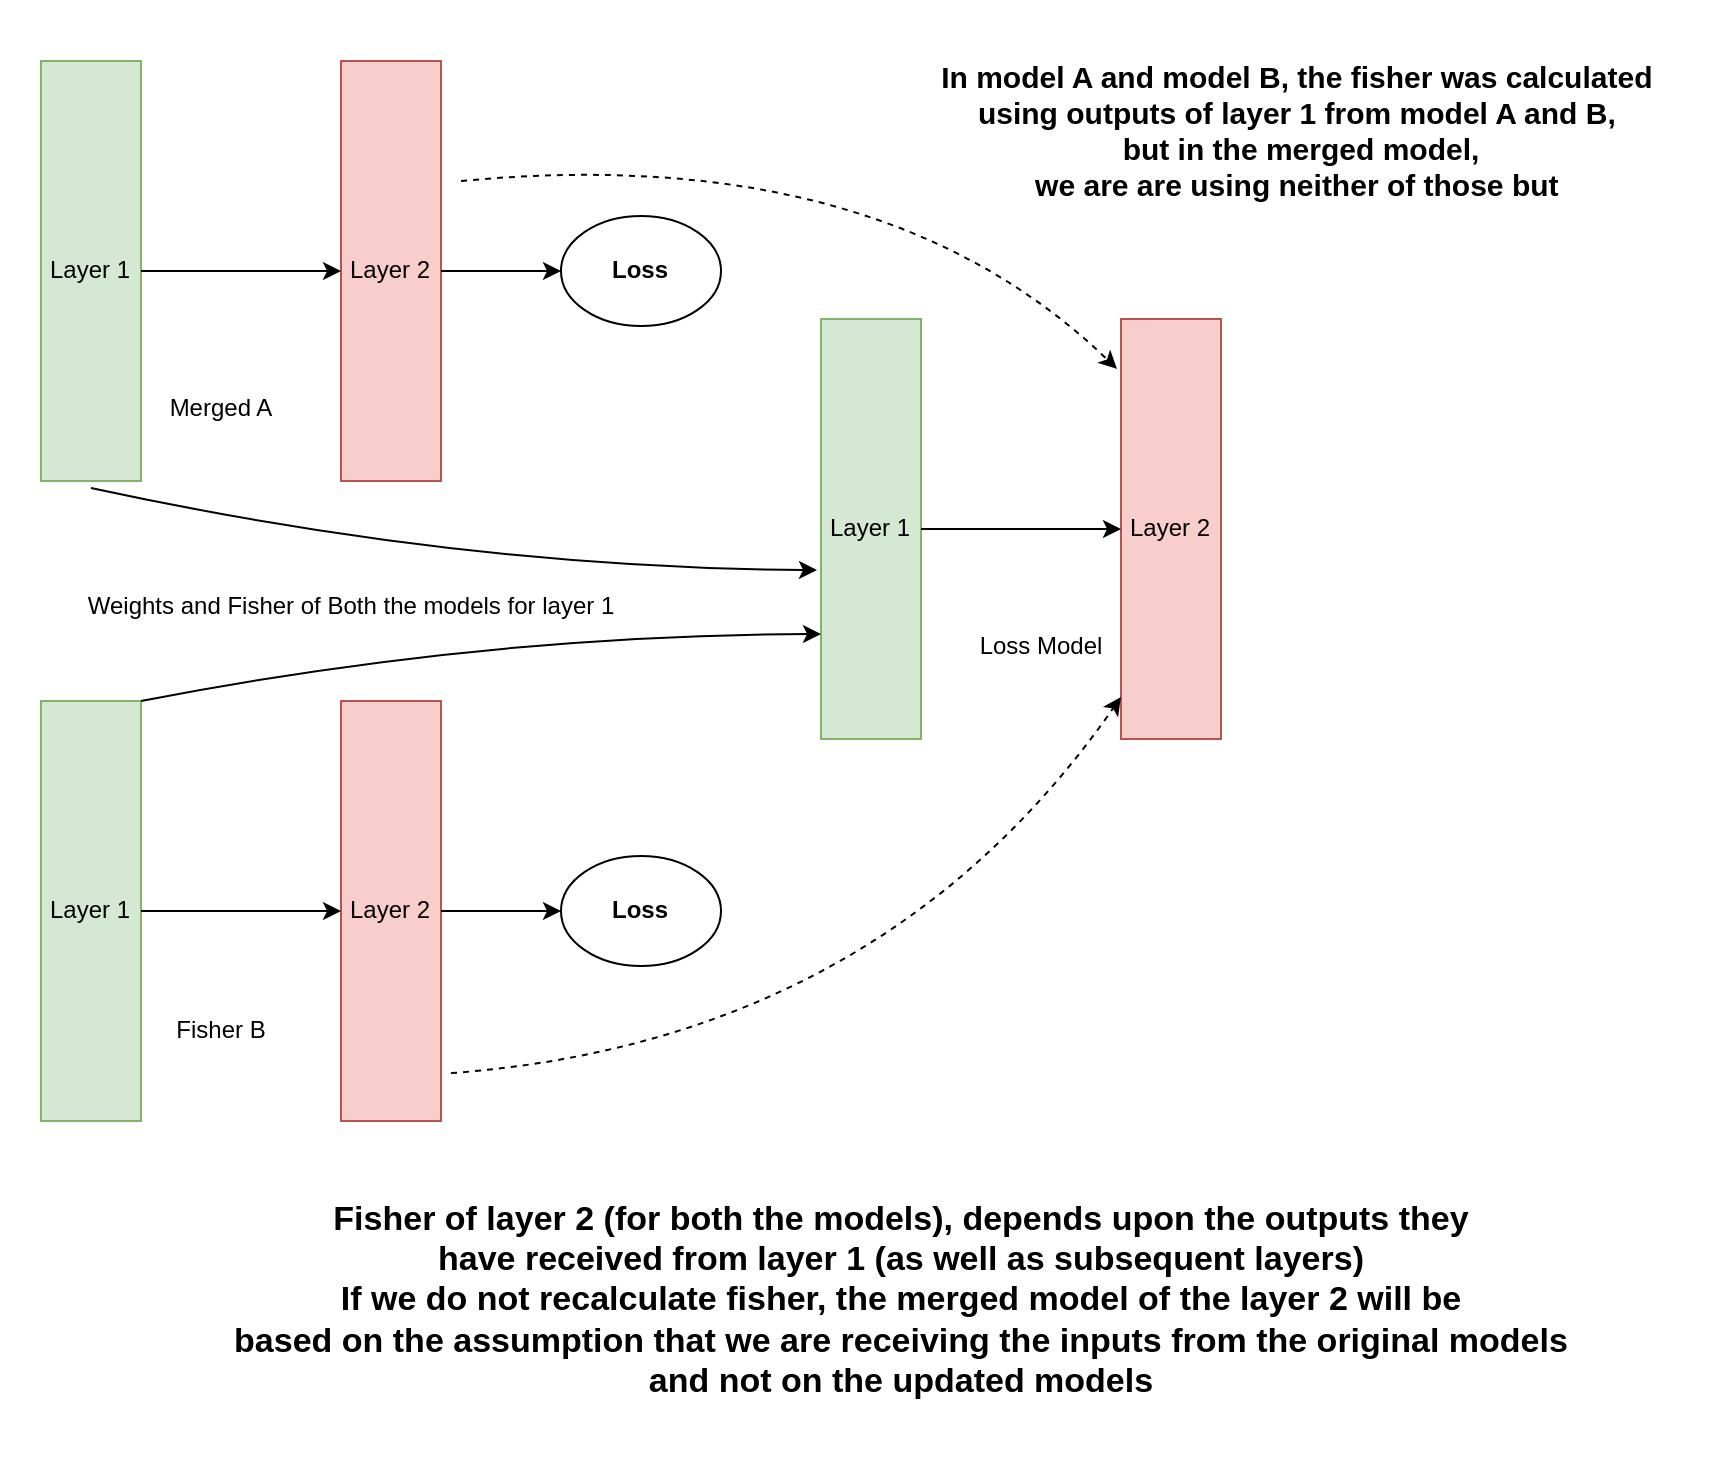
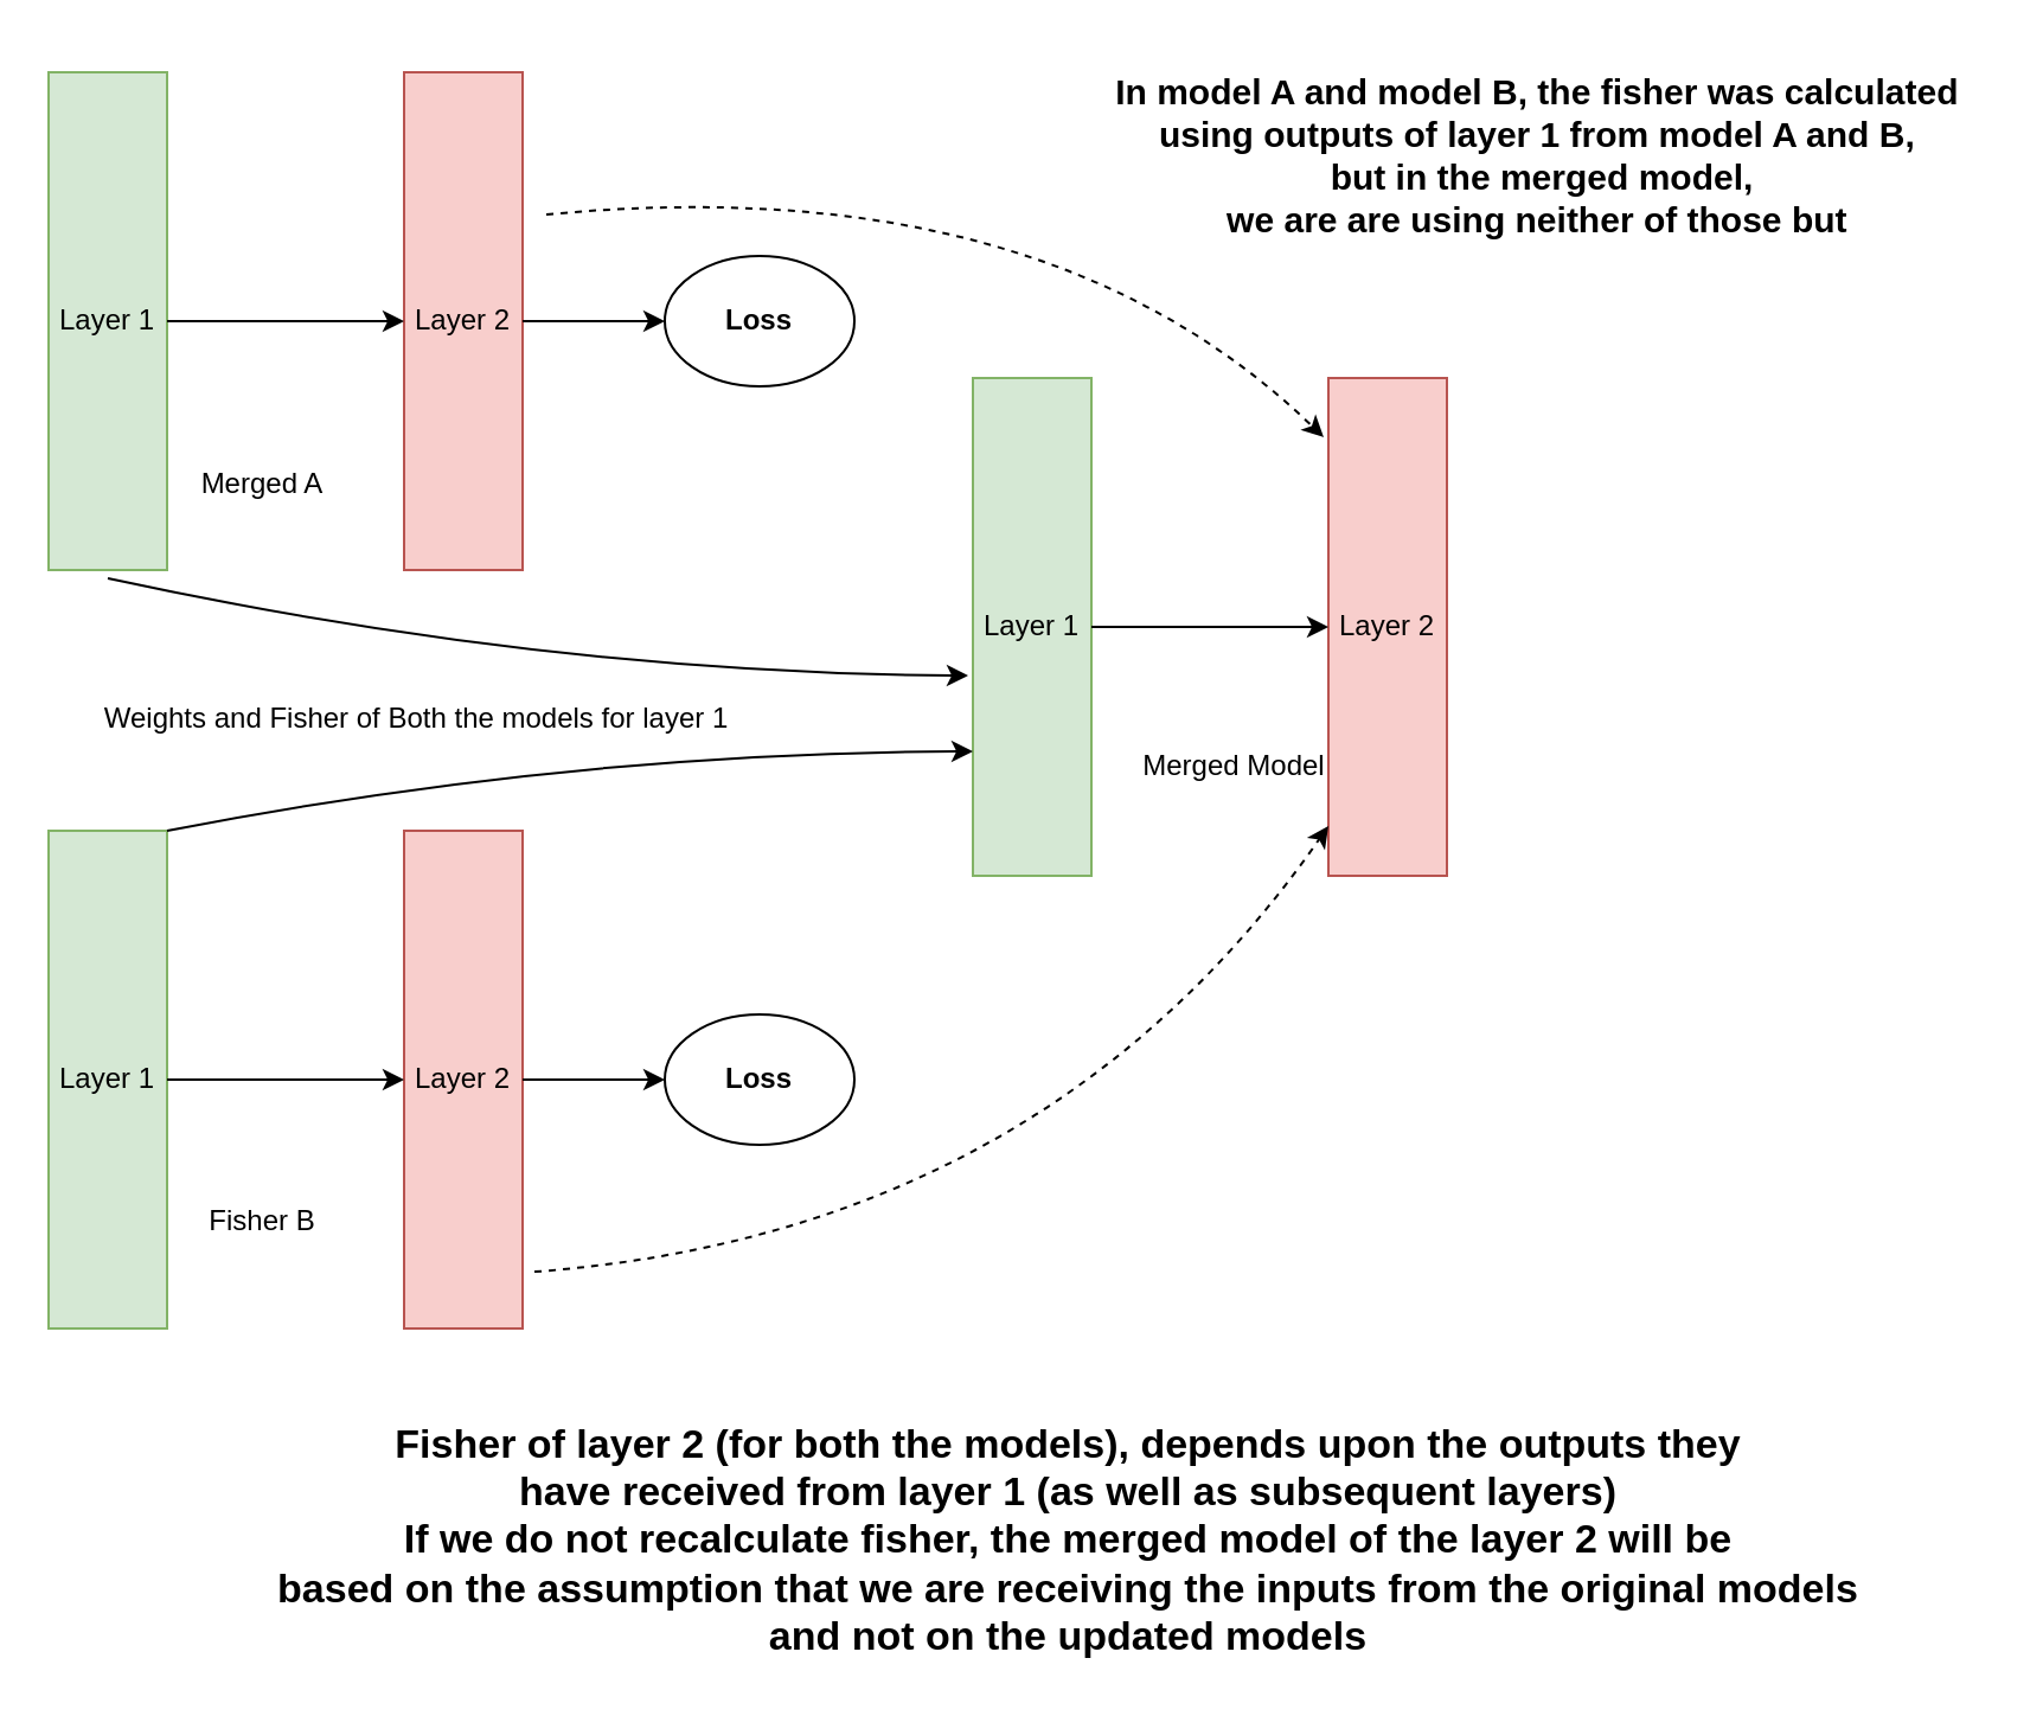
  <mxCell id="0" />
  <mxCell id="1" parent="0" />
  <mxCell id="2" value="Layer 1" style="rounded=0;whiteSpace=wrap;html=1;fillColor=#d5e8d4;strokeColor=#82b366;" parent="1" vertex="1"><mxGeometry x="20" y="30" width="50" height="210" as="geometry" /></mxCell>
  <mxCell id="3" value="Layer 2" style="rounded=0;whiteSpace=wrap;html=1;fillColor=#f8cecc;strokeColor=#b85450;" parent="1" vertex="1"><mxGeometry x="170" y="30" width="50" height="210" as="geometry" /></mxCell>
  <mxCell id="4" value="" style="endArrow=classic;html=1;rounded=0;exitX=1;exitY=0.5;exitDx=0;exitDy=0;entryX=0;entryY=0.5;entryDx=0;entryDy=0;" parent="1" source="2" target="3" edge="1"><mxGeometry width="50" height="50" relative="1" as="geometry"><mxPoint x="320" y="400" as="sourcePoint" /><mxPoint x="370" y="350" as="targetPoint" /></mxGeometry></mxCell>
  <mxCell id="5" value="Merged A" style="text;html=1;align=center;verticalAlign=middle;resizable=0;points=[];autosize=1;strokeColor=none;fillColor=none;" parent="1" vertex="1"><mxGeometry x="75" y="189" width="70" height="30" as="geometry" /></mxCell>
  <mxCell id="6" value="Layer 1" style="rounded=0;whiteSpace=wrap;html=1;fillColor=#d5e8d4;strokeColor=#82b366;" parent="1" vertex="1"><mxGeometry x="20" y="350" width="50" height="210" as="geometry" /></mxCell>
  <mxCell id="7" value="Layer 2" style="rounded=0;whiteSpace=wrap;html=1;fillColor=#f8cecc;strokeColor=#b85450;" parent="1" vertex="1"><mxGeometry x="170" y="350" width="50" height="210" as="geometry" /></mxCell>
  <mxCell id="8" value="" style="endArrow=classic;html=1;rounded=0;exitX=1;exitY=0.5;exitDx=0;exitDy=0;entryX=0;entryY=0.5;entryDx=0;entryDy=0;" parent="1" source="6" target="7" edge="1"><mxGeometry width="50" height="50" relative="1" as="geometry"><mxPoint x="320" y="720" as="sourcePoint" /><mxPoint x="370" y="670" as="targetPoint" /></mxGeometry></mxCell>
  <mxCell id="9" value="Fisher B" style="text;html=1;align=center;verticalAlign=middle;resizable=0;points=[];autosize=1;strokeColor=none;fillColor=none;" parent="1" vertex="1"><mxGeometry x="75" y="500" width="70" height="30" as="geometry" /></mxCell>
  <mxCell id="10" value="Layer 1" style="rounded=0;whiteSpace=wrap;html=1;fillColor=#d5e8d4;strokeColor=#82b366;" parent="1" vertex="1"><mxGeometry x="410" y="159" width="50" height="210" as="geometry" /></mxCell>
  <mxCell id="11" value="Layer 2" style="rounded=0;whiteSpace=wrap;html=1;fillColor=#f8cecc;strokeColor=#b85450;" parent="1" vertex="1"><mxGeometry x="560" y="159" width="50" height="210" as="geometry" /></mxCell>
  <mxCell id="12" value="" style="endArrow=classic;html=1;rounded=0;exitX=1;exitY=0.5;exitDx=0;exitDy=0;entryX=0;entryY=0.5;entryDx=0;entryDy=0;" parent="1" source="10" target="11" edge="1"><mxGeometry width="50" height="50" relative="1" as="geometry"><mxPoint x="710" y="529" as="sourcePoint" /><mxPoint x="760" y="479" as="targetPoint" /></mxGeometry></mxCell>
- <mxCell id="13" value="Loss Model" style="text;html=1;align=center;verticalAlign=middle;resizable=0;points=[];autosize=1;strokeColor=none;fillColor=none;" parent="1" vertex="1"><mxGeometry x="470" y="308" width="100" height="30" as="geometry" /></mxCell>
+ <mxCell id="13" value="Merged Model" style="text;html=1;align=center;verticalAlign=middle;resizable=0;points=[];autosize=1;strokeColor=none;fillColor=none;" parent="1" vertex="1"><mxGeometry x="470" y="308" width="100" height="30" as="geometry" /></mxCell>
  <mxCell id="14" value="&lt;b&gt;Loss&lt;/b&gt;" style="ellipse;whiteSpace=wrap;html=1;" parent="1" vertex="1"><mxGeometry x="280" y="107.5" width="80" height="55" as="geometry" /></mxCell>
  <mxCell id="15" value="" style="endArrow=classic;html=1;rounded=0;exitX=1;exitY=0.5;exitDx=0;exitDy=0;" parent="1" source="3" target="14" edge="1"><mxGeometry width="50" height="50" relative="1" as="geometry"><mxPoint x="130" y="130" as="sourcePoint" /><mxPoint x="230" y="130" as="targetPoint" /></mxGeometry></mxCell>
  <mxCell id="16" value="&lt;b&gt;Loss&lt;/b&gt;" style="ellipse;whiteSpace=wrap;html=1;" parent="1" vertex="1"><mxGeometry x="280" y="427.5" width="80" height="55" as="geometry" /></mxCell>
  <mxCell id="17" value="" style="endArrow=classic;html=1;rounded=0;exitX=1;exitY=0.5;exitDx=0;exitDy=0;" parent="1" target="16" edge="1"><mxGeometry width="50" height="50" relative="1" as="geometry"><mxPoint x="220" y="455" as="sourcePoint" /><mxPoint x="230" y="450" as="targetPoint" /></mxGeometry></mxCell>
  <mxCell id="18" value="" style="endArrow=classic;html=1;rounded=0;exitX=1;exitY=0;exitDx=0;exitDy=0;entryX=0;entryY=0.75;entryDx=0;entryDy=0;curved=1;" parent="1" source="6" target="10" edge="1"><mxGeometry width="50" height="50" relative="1" as="geometry"><mxPoint x="320" y="400" as="sourcePoint" /><mxPoint x="370" y="350" as="targetPoint" /><Array as="points"><mxPoint x="240" y="317" /></Array></mxGeometry></mxCell>
  <mxCell id="19" value="&lt;div&gt;&lt;font style=&quot;font-size: 17px;&quot;&gt;Fisher of layer 2 (for both the models), depends upon the outputs they&lt;/font&gt;&lt;/div&gt;&lt;div&gt;&lt;font style=&quot;font-size: 17px;&quot;&gt;have received from layer 1 (as well as subsequent layers)&lt;/font&gt;&lt;/div&gt;&lt;div&gt;&lt;font style=&quot;font-size: 17px;&quot;&gt;If we do not recalculate fisher, the merged model of the layer 2 will be&lt;/font&gt;&lt;/div&gt;&lt;div&gt;&lt;font style=&quot;font-size: 17px;&quot;&gt;based on the assumption that we are receiving the inputs from the original models&lt;/font&gt;&lt;/div&gt;&lt;div&gt;&lt;font style=&quot;font-size: 17px;&quot;&gt;and not on the updated models&lt;/font&gt;&lt;/div&gt;" style="text;html=1;align=center;verticalAlign=middle;resizable=0;points=[];autosize=1;strokeColor=none;fillColor=none;fontStyle=1" parent="1" vertex="1"><mxGeometry x="130" y="590" width="640" height="120" as="geometry" /></mxCell>
  <mxCell id="20" value="" style="endArrow=classic;html=1;rounded=0;exitX=0.5;exitY=1;exitDx=0;exitDy=0;entryX=-0.04;entryY=0.581;entryDx=0;entryDy=0;entryPerimeter=0;curved=1;" edge="1" parent="1"><mxGeometry width="50" height="50" relative="1" as="geometry"><mxPoint x="45" y="243.5" as="sourcePoint" /><mxPoint x="408" y="284.51" as="targetPoint" /><Array as="points"><mxPoint x="230" y="283.5" /></Array></mxGeometry></mxCell>
  <mxCell id="21" value="Weights and Fisher of Both the models for layer 1" style="text;html=1;align=center;verticalAlign=middle;resizable=0;points=[];autosize=1;strokeColor=none;fillColor=none;" vertex="1" parent="1"><mxGeometry x="30" y="288" width="290" height="30" as="geometry" /></mxCell>
  <mxCell id="22" value="&lt;div&gt;&lt;b&gt;&lt;font style=&quot;font-size: 15px;&quot;&gt;In model A and model B, the fisher was calculated&amp;nbsp;&lt;/font&gt;&lt;/b&gt;&lt;/div&gt;&lt;div&gt;&lt;b&gt;&lt;font style=&quot;font-size: 15px;&quot;&gt;using outputs of layer 1 from model A and B,&amp;nbsp;&lt;/font&gt;&lt;/b&gt;&lt;/div&gt;&lt;div&gt;&lt;b&gt;&lt;font style=&quot;font-size: 15px;&quot;&gt;but in the merged model,&lt;/font&gt;&lt;/b&gt;&lt;/div&gt;&lt;div&gt;&lt;b&gt;&lt;font style=&quot;font-size: 15px;&quot;&gt;we are are using neither of those but&amp;nbsp;&lt;/font&gt;&lt;/b&gt;&lt;/div&gt;" style="text;html=1;align=center;verticalAlign=middle;resizable=0;points=[];autosize=1;strokeColor=none;fillColor=none;" vertex="1" parent="1"><mxGeometry x="460" y="20" width="380" height="90" as="geometry" /></mxCell>
  <mxCell id="23" value="" style="endArrow=classic;html=1;rounded=0;entryX=-0.04;entryY=0.119;entryDx=0;entryDy=0;entryPerimeter=0;dashed=1;curved=1;" edge="1" parent="1" target="11"><mxGeometry width="50" height="50" relative="1" as="geometry"><mxPoint x="230" y="90" as="sourcePoint" /><mxPoint x="360" y="330" as="targetPoint" /><Array as="points"><mxPoint x="440" y="70" /></Array></mxGeometry></mxCell>
  <mxCell id="24" value="" style="endArrow=classic;html=1;rounded=0;exitX=1.1;exitY=0.886;exitDx=0;exitDy=0;exitPerimeter=0;entryX=0;entryY=0.9;entryDx=0;entryDy=0;entryPerimeter=0;curved=1;dashed=1;" edge="1" parent="1" source="7" target="11"><mxGeometry width="50" height="50" relative="1" as="geometry"><mxPoint x="310" y="390" as="sourcePoint" /><mxPoint x="360" y="340" as="targetPoint" /><Array as="points"><mxPoint x="440" y="520" /></Array></mxGeometry></mxCell>
